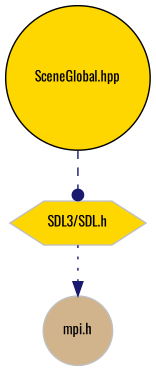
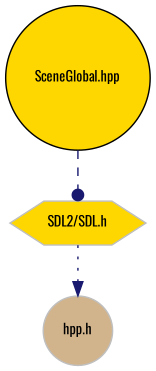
  digraph {
    fontname=Oswald
    node [color=grey75 fillcolor=gold fontname=Oswald fontsize=10 shape=circle style=filled]
    edge [color=midnightblue fontname=Oswald fontsize=10 labelfontname=Helvetica labelfontsize=10]
    n1 [color=black fontcolor=black height=0.2 label="SceneGlobal.hpp" width=0.4]
-   n2 [height=0.2 label="SDL3/SDL.h" shape=hexagon width=0.4]
-   n3 [fillcolor=tan height=0.2 label="mpi.h" width=0.4]
+   n2 [height=0.2 label="SDL2/SDL.h" shape=hexagon width=0.4]
+   n3 [fillcolor=tan height=0.2 label="hpp.h" width=0.4]
    n1 -> n2 [arrowhead=dot style=dashed]
    n2 -> n3 [arrowhead=normal style=dotted]
  }
